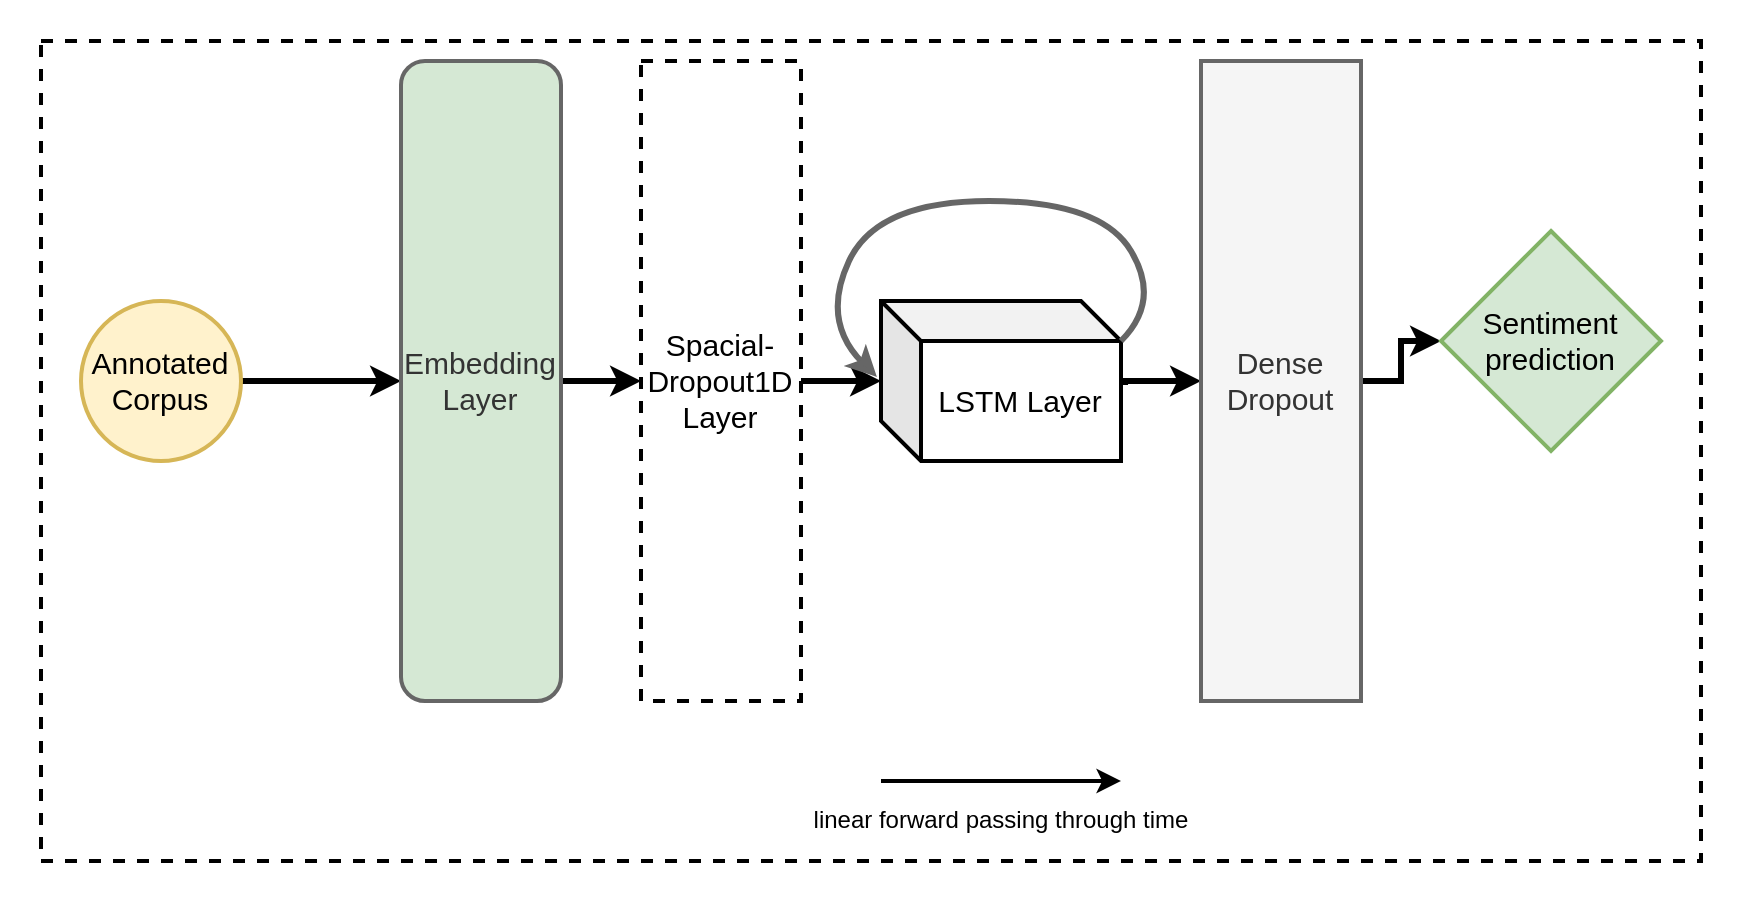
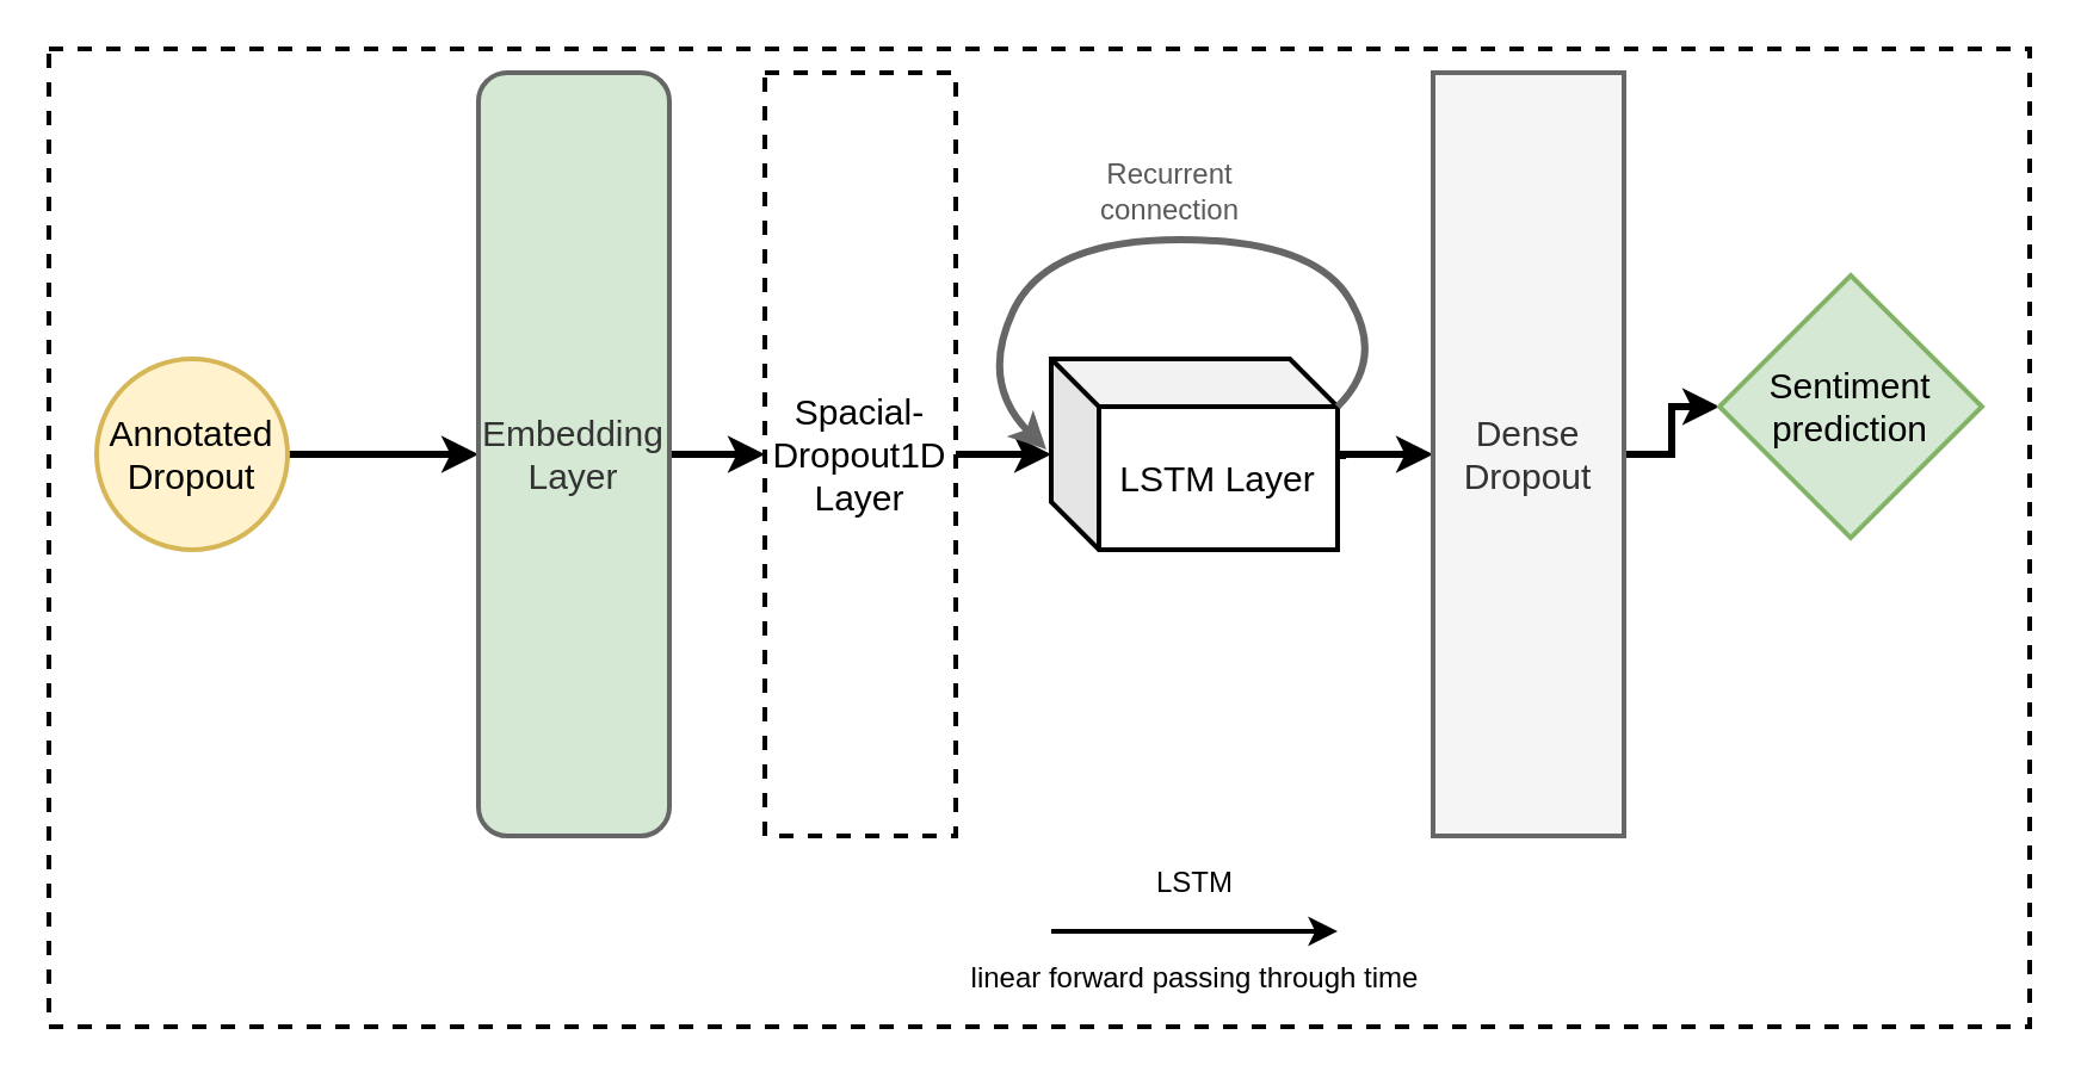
  <mxCell id="0" />
  <mxCell id="1" parent="0" />
  <mxCell id="2" style="edgeStyle=orthogonalEdgeStyle;rounded=0;orthogonalLoop=1;jettySize=auto;html=1;exitX=1;exitY=0.5;exitDx=0;exitDy=0;entryX=0;entryY=0.5;entryDx=0;entryDy=0;strokeWidth=3;" parent="1" source="3" target="5" edge="1"><mxGeometry relative="1" as="geometry" /></mxCell>
- <mxCell id="3" value="&lt;font style=&quot;font-size: 15px&quot;&gt;Annotated Corpus&lt;/font&gt;" style="ellipse;whiteSpace=wrap;html=1;aspect=fixed;strokeWidth=2;fillColor=#fff2cc;strokeColor=#d6b656;" parent="1" vertex="1"><mxGeometry x="40" y="150" width="80" height="80" as="geometry" /></mxCell>
+ <mxCell id="3" value="&lt;font style=&quot;font-size: 15px&quot;&gt;Annotated Dropout&lt;/font&gt;" style="ellipse;whiteSpace=wrap;html=1;aspect=fixed;strokeWidth=2;fillColor=#fff2cc;strokeColor=#d6b656;" parent="1" vertex="1"><mxGeometry x="40" y="150" width="80" height="80" as="geometry" /></mxCell>
  <mxCell id="4" style="edgeStyle=orthogonalEdgeStyle;rounded=0;orthogonalLoop=1;jettySize=auto;html=1;exitX=1;exitY=0.5;exitDx=0;exitDy=0;entryX=0;entryY=0.5;entryDx=0;entryDy=0;strokeWidth=3;" parent="1" source="5" target="7" edge="1"><mxGeometry relative="1" as="geometry" /></mxCell>
  <mxCell id="5" value="&lt;font style=&quot;font-size: 15px&quot;&gt;Embedding Layer&lt;/font&gt;" style="rounded=1;whiteSpace=wrap;html=1;strokeWidth=2;fillColor=#d5e8d4;strokeColor=#666666;fontColor=#333333;" parent="1" vertex="1"><mxGeometry x="200" y="30" width="80" height="320" as="geometry" /></mxCell>
  <mxCell id="6" style="edgeStyle=orthogonalEdgeStyle;rounded=0;orthogonalLoop=1;jettySize=auto;html=1;exitX=1;exitY=0.5;exitDx=0;exitDy=0;strokeWidth=3;" parent="1" source="7" target="9" edge="1"><mxGeometry relative="1" as="geometry" /></mxCell>
  <mxCell id="7" value="&lt;font style=&quot;font-size: 15px&quot;&gt;Spacial-Dropout1D Layer&lt;/font&gt;" style="rounded=0;whiteSpace=wrap;html=1;strokeWidth=2;dashed=1;" parent="1" vertex="1"><mxGeometry x="320" y="30" width="80" height="320" as="geometry" /></mxCell>
  <mxCell id="8" style="edgeStyle=orthogonalEdgeStyle;rounded=0;orthogonalLoop=1;jettySize=auto;html=1;exitX=1.017;exitY=0.525;exitDx=0;exitDy=0;exitPerimeter=0;strokeWidth=3;" parent="1" source="9" target="11" edge="1"><mxGeometry relative="1" as="geometry"><Array as="points"><mxPoint x="562" y="190" /></Array></mxGeometry></mxCell>
  <mxCell id="9" value="&lt;font style=&quot;font-size: 15px&quot;&gt;LSTM Layer&lt;/font&gt;" style="shape=cube;whiteSpace=wrap;html=1;boundedLbl=1;backgroundOutline=1;darkOpacity=0.05;darkOpacity2=0.1;strokeWidth=2;" parent="1" vertex="1"><mxGeometry x="440" y="150" width="120" height="80" as="geometry" /></mxCell>
  <mxCell id="10" style="edgeStyle=orthogonalEdgeStyle;rounded=0;orthogonalLoop=1;jettySize=auto;html=1;exitX=1;exitY=0.5;exitDx=0;exitDy=0;entryX=0;entryY=0.5;entryDx=0;entryDy=0;strokeWidth=3;" parent="1" source="11" target="12" edge="1"><mxGeometry relative="1" as="geometry" /></mxCell>
  <mxCell id="11" value="&lt;font style=&quot;font-size: 15px&quot;&gt;Dense Dropout&lt;/font&gt;" style="rounded=0;whiteSpace=wrap;html=1;strokeWidth=2;fillColor=#f5f5f5;strokeColor=#666666;fontColor=#333333;" parent="1" vertex="1"><mxGeometry x="600" y="30" width="80" height="320" as="geometry" /></mxCell>
  <mxCell id="12" value="&lt;font style=&quot;font-size: 15px&quot;&gt;Sentiment prediction&lt;/font&gt;" style="rhombus;whiteSpace=wrap;html=1;strokeWidth=2;fillColor=#d5e8d4;strokeColor=#82b366;" parent="1" vertex="1"><mxGeometry x="720" y="115" width="110" height="110" as="geometry" /></mxCell>
  <mxCell id="13" value="" style="curved=1;endArrow=classic;html=1;strokeWidth=3;entryX=-0.017;entryY=0.475;entryDx=0;entryDy=0;entryPerimeter=0;fillColor=#f5f5f5;strokeColor=#666666;" parent="1" target="9" edge="1"><mxGeometry width="50" height="50" relative="1" as="geometry"><mxPoint x="560" y="170" as="sourcePoint" /><mxPoint x="420" y="160" as="targetPoint" /><Array as="points"><mxPoint x="580" y="150" /><mxPoint x="550" y="100" /><mxPoint x="438" y="100" /><mxPoint x="410" y="160" /></Array></mxGeometry></mxCell>
+ <mxCell id="14" value="&lt;font color=&quot;#595959&quot;&gt;Recurrent connection&lt;/font&gt;" style="text;html=1;strokeColor=none;fillColor=none;align=center;verticalAlign=middle;whiteSpace=wrap;rounded=0;dashed=1;" parent="1" vertex="1"><mxGeometry x="470" y="70" width="40" height="20" as="geometry" /></mxCell>
  <mxCell id="15" value="" style="rounded=0;whiteSpace=wrap;html=1;dashed=1;strokeWidth=2;fillColor=none;" parent="1" vertex="1"><mxGeometry x="20" y="20" width="830" height="410" as="geometry" /></mxCell>
  <mxCell id="16" value="" style="endArrow=classic;html=1;strokeWidth=2;" edge="1" parent="1"><mxGeometry width="50" height="50" relative="1" as="geometry"><mxPoint x="440" y="390" as="sourcePoint" /><mxPoint x="560" y="390" as="targetPoint" /></mxGeometry></mxCell>
  <mxCell id="17" value="linear forward passing through time" style="text;html=1;align=center;verticalAlign=middle;resizable=0;points=[];autosize=1;strokeColor=none;" vertex="1" parent="1"><mxGeometry x="395" y="400" width="210" height="20" as="geometry" /></mxCell>
+ <mxCell id="18" value="LSTM" style="text;html=1;align=center;verticalAlign=middle;resizable=0;points=[];autosize=1;strokeColor=none;" vertex="1" parent="1"><mxGeometry x="475" y="360" width="50" height="20" as="geometry" /></mxCell>
